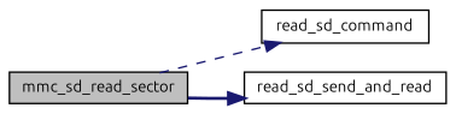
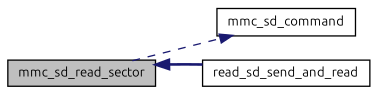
  digraph {
    fontname=Ubuntu
    rankdir=LR
    node [color=black fillcolor=white fontname=Ubuntu fontsize=10 shape=record style=filled]
    edge [color=midnightblue fontname=Ubuntu fontsize=10 labelfontname="FreeSans.ttf" labelfontsize=10]
    n1 [fillcolor=grey75 fontcolor=black height=0.2 label=mmc_sd_read_sector width=0.4]
-   n2 [height=0.2 label=read_sd_command width=0.4]
+   n2 [height=0.2 label=mmc_sd_command width=0.4]
    n3 [height=0.2 label=read_sd_send_and_read width=0.4]
    n1 -> n2 [style=dashed]
-   n1 -> n3 [style=bold]
+   n3 -> n1 [style=bold]
  }
